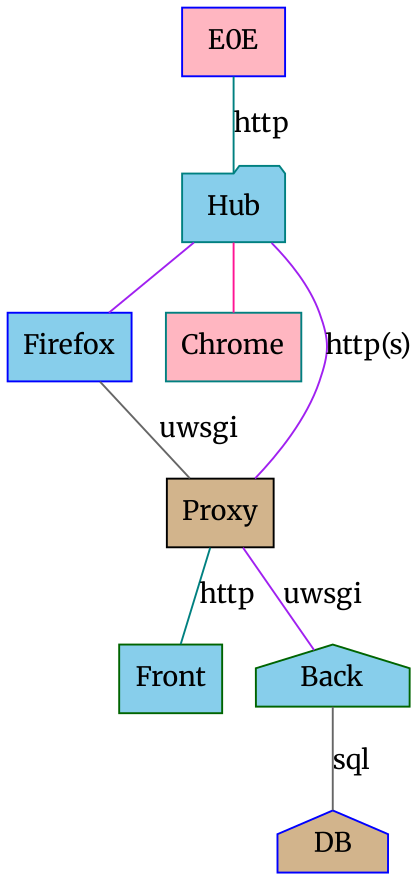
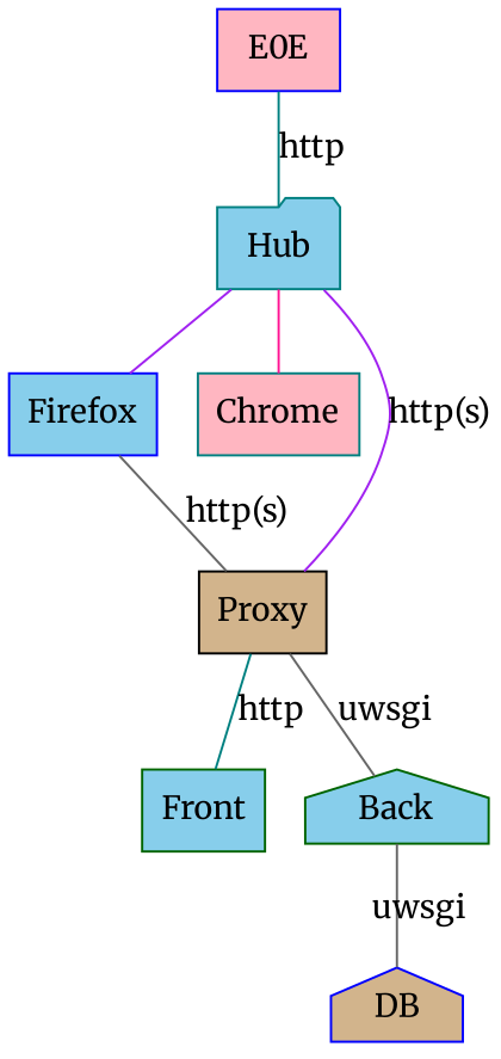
  graph {
    autosize=false
    fontname=Merriweather
    node [color=blue fillcolor=skyblue fontname=Merriweather shape=box style=filled]
    edge [color=purple fontname=Merriweather]
    n1 [fillcolor=lightpink label=E0E]
    Hub [color=teal shape=folder]
    Firefox
    Chrome [color=teal fillcolor=lightpink]
    Proxy [color=black fillcolor=tan]
    Front [color=darkgreen]
    Back [color=darkgreen shape=house]
    DB [fillcolor=tan shape=house]
    n1 -- Hub [color=teal label=http]
    Hub -- Firefox
    Hub -- Chrome [color=deeppink]
    Hub -- Proxy [label="http(s)"]
-   Firefox -- Proxy [color=gray40 label=uwsgi]
+   Firefox -- Proxy [color=gray40 label="http(s)"]
    Proxy -- Front [color=teal label=http]
-   Proxy -- Back [label=uwsgi]
-   Back -- DB [color=gray40 label=sql]
+   Proxy -- Back [color=gray40 label=uwsgi]
+   Back -- DB [color=gray40 label=uwsgi]
  }
